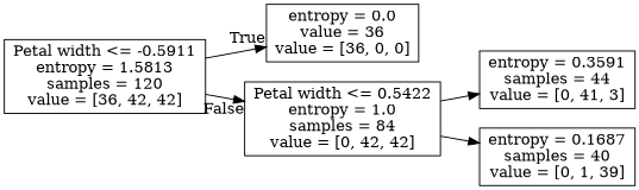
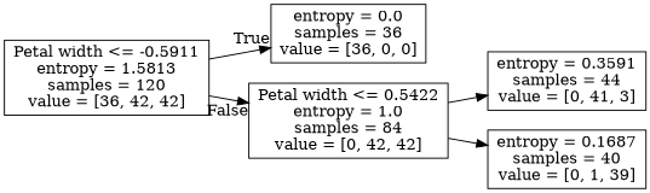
  digraph {
    rankdir=LR
    node [shape=box]
    n1 [label="Petal width <= -0.5911\nentropy = 1.5813\nsamples = 120\nvalue = [36, 42, 42]"]
-   n2 [label="entropy = 0.0\nvalue = 36\nvalue = [36, 0, 0]"]
+   n2 [label="entropy = 0.0\nsamples = 36\nvalue = [36, 0, 0]"]
    n3 [label="Petal width <= 0.5422\nentropy = 1.0\nsamples = 84\nvalue = [0, 42, 42]"]
    n4 [label="entropy = 0.3591\nsamples = 44\nvalue = [0, 41, 3]"]
    n5 [label="entropy = 0.1687\nsamples = 40\nvalue = [0, 1, 39]"]
    n1 -> n2 [headlabel=True labelangle=45 labeldistance=2.5]
    n1 -> n3 [headlabel=False labelangle=-45 labeldistance=2.5]
    n3 -> n4
    n3 -> n5
  }
